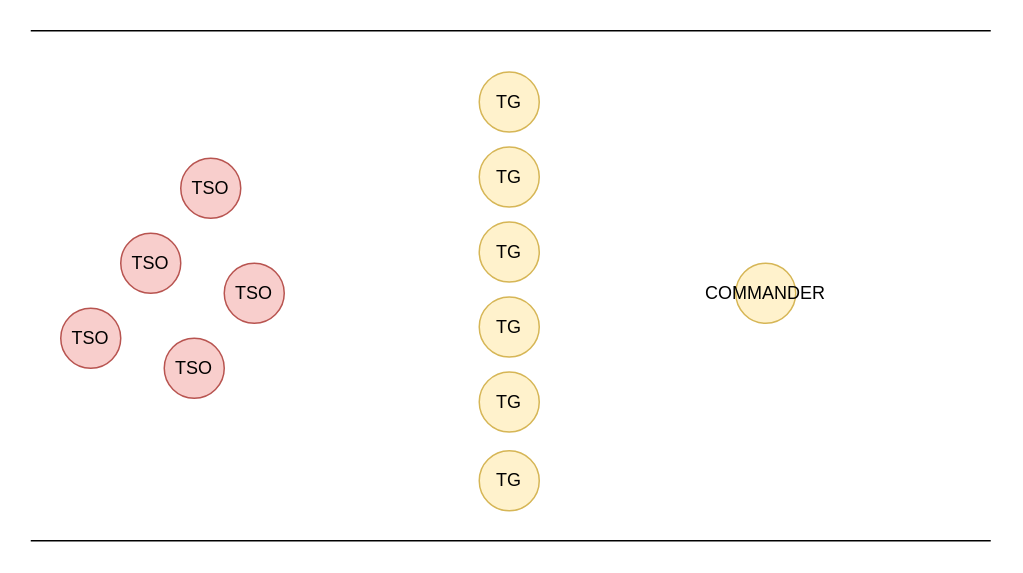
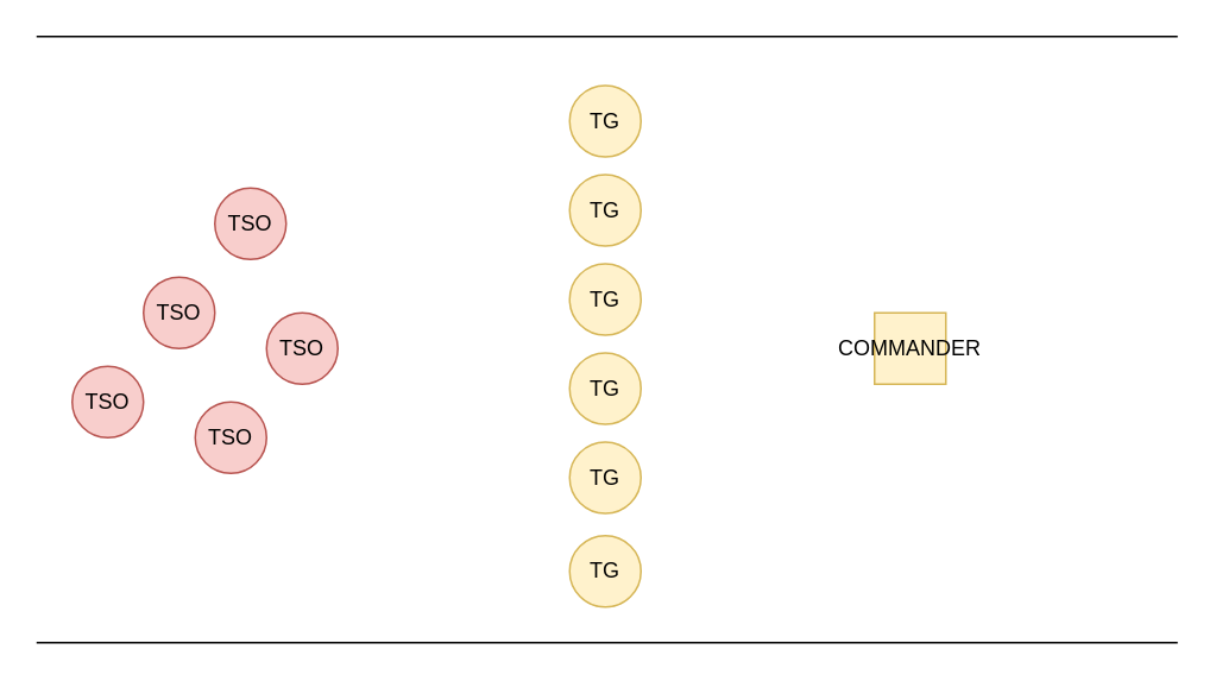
  <mxCell id="0" />
  <mxCell id="1" parent="0" />
- <mxCell id="2" value="COMMANDER" style="ellipse;whiteSpace=wrap;html=1;aspect=fixed;fillColor=#fff2cc;strokeColor=#d6b656;" vertex="1" parent="1"><mxGeometry x="490" y="175" width="40" height="40" as="geometry" /></mxCell>
+ <mxCell id="2" value="COMMANDER" style="whiteSpace=wrap;html=1;aspect=fixed;fillColor=#fff2cc;strokeColor=#d6b656;rounded=0;" vertex="1" parent="1"><mxGeometry x="490" y="175" width="40" height="40" as="geometry" /></mxCell>
  <mxCell id="3" value="TSO" style="ellipse;whiteSpace=wrap;html=1;aspect=fixed;fillColor=#f8cecc;strokeColor=#b85450;" vertex="1" parent="1"><mxGeometry x="40" y="205" width="40" height="40" as="geometry" /></mxCell>
  <mxCell id="4" value="TSO" style="ellipse;whiteSpace=wrap;html=1;aspect=fixed;fillColor=#f8cecc;strokeColor=#b85450;" vertex="1" parent="1"><mxGeometry x="120" y="105" width="40" height="40" as="geometry" /></mxCell>
  <mxCell id="5" value="TG" style="ellipse;whiteSpace=wrap;html=1;aspect=fixed;fillColor=#fff2cc;strokeColor=#d6b656;" vertex="1" parent="1"><mxGeometry x="319" y="197.5" width="40" height="40" as="geometry" /></mxCell>
  <mxCell id="6" value="TG" style="ellipse;whiteSpace=wrap;html=1;aspect=fixed;fillColor=#fff2cc;strokeColor=#d6b656;" vertex="1" parent="1"><mxGeometry x="319" y="147.5" width="40" height="40" as="geometry" /></mxCell>
  <mxCell id="7" value="TSO" style="ellipse;whiteSpace=wrap;html=1;aspect=fixed;fillColor=#f8cecc;strokeColor=#b85450;" vertex="1" parent="1"><mxGeometry x="109" y="225" width="40" height="40" as="geometry" /></mxCell>
  <mxCell id="8" value="TSO" style="ellipse;whiteSpace=wrap;html=1;aspect=fixed;fillColor=#f8cecc;strokeColor=#b85450;" vertex="1" parent="1"><mxGeometry x="149" y="175" width="40" height="40" as="geometry" /></mxCell>
  <mxCell id="9" value="TSO" style="ellipse;whiteSpace=wrap;html=1;aspect=fixed;fillColor=#f8cecc;strokeColor=#b85450;" vertex="1" parent="1"><mxGeometry x="80" y="155" width="40" height="40" as="geometry" /></mxCell>
  <mxCell id="10" value="TG" style="ellipse;whiteSpace=wrap;html=1;aspect=fixed;fillColor=#fff2cc;strokeColor=#d6b656;" vertex="1" parent="1"><mxGeometry x="319" y="247.5" width="40" height="40" as="geometry" /></mxCell>
  <mxCell id="11" value="TG" style="ellipse;whiteSpace=wrap;html=1;aspect=fixed;fillColor=#fff2cc;strokeColor=#d6b656;" vertex="1" parent="1"><mxGeometry x="319" y="300" width="40" height="40" as="geometry" /></mxCell>
  <mxCell id="12" value="TG" style="ellipse;whiteSpace=wrap;html=1;aspect=fixed;fillColor=#fff2cc;strokeColor=#d6b656;" vertex="1" parent="1"><mxGeometry x="319" y="47.5" width="40" height="40" as="geometry" /></mxCell>
  <mxCell id="13" value="TG" style="ellipse;whiteSpace=wrap;html=1;aspect=fixed;fillColor=#fff2cc;strokeColor=#d6b656;" vertex="1" parent="1"><mxGeometry x="319" y="97.5" width="40" height="40" as="geometry" /></mxCell>
  <mxCell id="14" value="" style="endArrow=none;html=1;rounded=0;" edge="1" parent="1"><mxGeometry width="50" height="50" relative="1" as="geometry"><mxPoint x="20" y="20" as="sourcePoint" /><mxPoint x="660" y="20" as="targetPoint" /></mxGeometry></mxCell>
  <mxCell id="15" value="" style="endArrow=none;html=1;rounded=0;" edge="1" parent="1"><mxGeometry width="50" height="50" relative="1" as="geometry"><mxPoint x="20" y="360" as="sourcePoint" /><mxPoint x="660" y="360" as="targetPoint" /></mxGeometry></mxCell>
